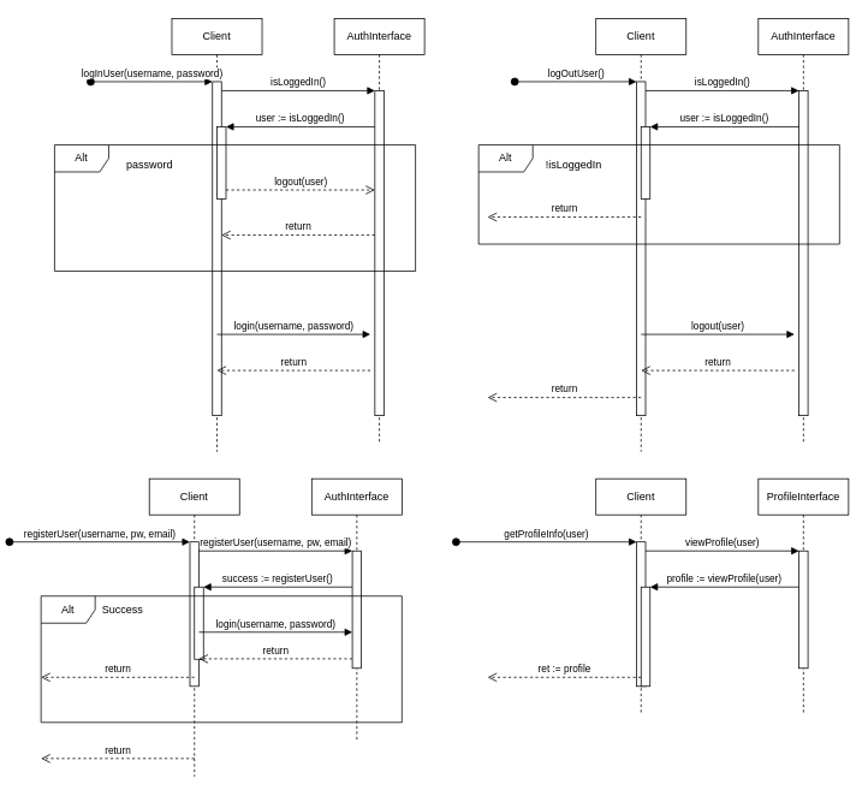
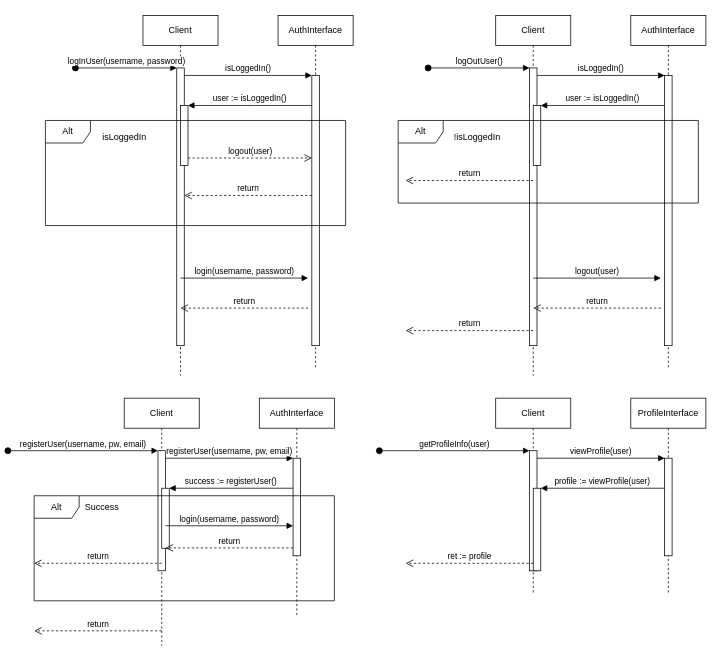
  <mxCell id="0" />
  <mxCell id="1" parent="0" />
  <mxCell id="2" value="Client" style="shape=umlLifeline;perimeter=lifelinePerimeter;whiteSpace=wrap;html=1;container=0;dropTarget=0;collapsible=0;recursiveResize=0;outlineConnect=0;portConstraint=eastwest;newEdgeStyle={&quot;edgeStyle&quot;:&quot;elbowEdgeStyle&quot;,&quot;elbow&quot;:&quot;vertical&quot;,&quot;curved&quot;:0,&quot;rounded&quot;:0};" parent="1" vertex="1"><mxGeometry x="165" y="20" width="100" height="480" as="geometry" /></mxCell>
  <mxCell id="3" value="" style="html=1;points=[];perimeter=orthogonalPerimeter;outlineConnect=0;targetShapes=umlLifeline;portConstraint=eastwest;newEdgeStyle={&quot;edgeStyle&quot;:&quot;elbowEdgeStyle&quot;,&quot;elbow&quot;:&quot;vertical&quot;,&quot;curved&quot;:0,&quot;rounded&quot;:0};" parent="2" vertex="1"><mxGeometry x="45" y="70" width="10" height="370" as="geometry" /></mxCell>
  <mxCell id="4" value="logInUser(username, password)" style="html=1;verticalAlign=bottom;startArrow=oval;endArrow=block;startSize=8;edgeStyle=elbowEdgeStyle;elbow=vertical;curved=0;rounded=0;" parent="2" target="3" edge="1"><mxGeometry relative="1" as="geometry"><mxPoint x="-90" y="70" as="sourcePoint" /></mxGeometry></mxCell>
  <mxCell id="5" value="" style="html=1;points=[];perimeter=orthogonalPerimeter;outlineConnect=0;targetShapes=umlLifeline;portConstraint=eastwest;newEdgeStyle={&quot;edgeStyle&quot;:&quot;elbowEdgeStyle&quot;,&quot;elbow&quot;:&quot;vertical&quot;,&quot;curved&quot;:0,&quot;rounded&quot;:0};" parent="2" vertex="1"><mxGeometry x="50" y="120" width="10" height="80" as="geometry" /></mxCell>
  <mxCell id="6" value="AuthInterface" style="shape=umlLifeline;perimeter=lifelinePerimeter;whiteSpace=wrap;html=1;container=0;dropTarget=0;collapsible=0;recursiveResize=0;outlineConnect=0;portConstraint=eastwest;newEdgeStyle={&quot;edgeStyle&quot;:&quot;elbowEdgeStyle&quot;,&quot;elbow&quot;:&quot;vertical&quot;,&quot;curved&quot;:0,&quot;rounded&quot;:0};" parent="1" vertex="1"><mxGeometry x="345" y="20" width="100" height="470" as="geometry" /></mxCell>
  <mxCell id="7" value="" style="html=1;points=[];perimeter=orthogonalPerimeter;outlineConnect=0;targetShapes=umlLifeline;portConstraint=eastwest;newEdgeStyle={&quot;edgeStyle&quot;:&quot;elbowEdgeStyle&quot;,&quot;elbow&quot;:&quot;vertical&quot;,&quot;curved&quot;:0,&quot;rounded&quot;:0};" parent="6" vertex="1"><mxGeometry x="45" y="80" width="10" height="360" as="geometry" /></mxCell>
  <mxCell id="8" value="isLoggedIn()" style="html=1;verticalAlign=bottom;endArrow=block;edgeStyle=elbowEdgeStyle;elbow=horizontal;curved=0;rounded=0;" parent="1" source="3" target="7" edge="1"><mxGeometry relative="1" as="geometry"><mxPoint x="320" y="110" as="sourcePoint" /><Array as="points"><mxPoint x="305" y="100" /></Array></mxGeometry></mxCell>
  <mxCell id="9" value="return" style="html=1;verticalAlign=bottom;endArrow=open;dashed=1;endSize=8;edgeStyle=elbowEdgeStyle;elbow=vertical;curved=0;rounded=0;" parent="1" source="7" target="3" edge="1"><mxGeometry relative="1" as="geometry"><mxPoint x="320" y="185" as="targetPoint" /><Array as="points"><mxPoint x="315" y="260" /></Array></mxGeometry></mxCell>
  <mxCell id="10" value="user := isLoggedIn()" style="html=1;verticalAlign=bottom;endArrow=block;edgeStyle=elbowEdgeStyle;elbow=horizontal;curved=0;rounded=0;" parent="1" source="7" target="5" edge="1"><mxGeometry relative="1" as="geometry"><mxPoint x="300" y="140" as="sourcePoint" /><Array as="points"><mxPoint x="315" y="140" /></Array></mxGeometry></mxCell>
  <mxCell id="11" value="logout(user)" style="html=1;verticalAlign=bottom;endArrow=open;dashed=1;endSize=8;edgeStyle=elbowEdgeStyle;elbow=horizontal;curved=0;rounded=0;" parent="1" source="5" target="7" edge="1"><mxGeometry relative="1" as="geometry"><mxPoint x="300" y="215" as="targetPoint" /><Array as="points"><mxPoint x="305" y="210" /></Array></mxGeometry></mxCell>
  <mxCell id="12" value="Alt" style="shape=umlFrame;whiteSpace=wrap;html=1;pointerEvents=0;" parent="1" vertex="1"><mxGeometry x="35" y="160" width="400" height="140" as="geometry" /></mxCell>
- <mxCell id="13" value="password" style="text;html=1;align=center;verticalAlign=middle;resizable=0;points=[];autosize=1;strokeColor=none;fillColor=none;" parent="1" vertex="1"><mxGeometry x="95" y="168" width="90" height="30" as="geometry" /></mxCell>
+ <mxCell id="13" value="isLoggedIn" style="text;html=1;align=center;verticalAlign=middle;resizable=0;points=[];autosize=1;strokeColor=none;fillColor=none;" parent="1" vertex="1"><mxGeometry x="95" y="168" width="90" height="30" as="geometry" /></mxCell>
  <mxCell id="14" value="login(username, password)" style="html=1;verticalAlign=bottom;endArrow=block;edgeStyle=elbowEdgeStyle;elbow=vertical;curved=0;rounded=0;" parent="1" edge="1"><mxGeometry relative="1" as="geometry"><mxPoint x="215" y="370" as="sourcePoint" /><Array as="points"><mxPoint x="300" y="370" /></Array><mxPoint x="385" y="370" as="targetPoint" /></mxGeometry></mxCell>
  <mxCell id="15" value="return" style="html=1;verticalAlign=bottom;endArrow=open;dashed=1;endSize=8;edgeStyle=elbowEdgeStyle;elbow=vertical;curved=0;rounded=0;" parent="1" edge="1"><mxGeometry relative="1" as="geometry"><mxPoint x="215" y="410" as="targetPoint" /><Array as="points"><mxPoint x="310" y="410" /></Array><mxPoint x="385" y="410" as="sourcePoint" /></mxGeometry></mxCell>
  <mxCell id="16" value="Client" style="shape=umlLifeline;perimeter=lifelinePerimeter;whiteSpace=wrap;html=1;container=0;dropTarget=0;collapsible=0;recursiveResize=0;outlineConnect=0;portConstraint=eastwest;newEdgeStyle={&quot;edgeStyle&quot;:&quot;elbowEdgeStyle&quot;,&quot;elbow&quot;:&quot;vertical&quot;,&quot;curved&quot;:0,&quot;rounded&quot;:0};" parent="1" vertex="1"><mxGeometry x="635" y="20" width="100" height="480" as="geometry" /></mxCell>
  <mxCell id="17" value="" style="html=1;points=[];perimeter=orthogonalPerimeter;outlineConnect=0;targetShapes=umlLifeline;portConstraint=eastwest;newEdgeStyle={&quot;edgeStyle&quot;:&quot;elbowEdgeStyle&quot;,&quot;elbow&quot;:&quot;vertical&quot;,&quot;curved&quot;:0,&quot;rounded&quot;:0};" parent="16" vertex="1"><mxGeometry x="45" y="70" width="10" height="370" as="geometry" /></mxCell>
  <mxCell id="18" value="logOutUser()" style="html=1;verticalAlign=bottom;startArrow=oval;endArrow=block;startSize=8;edgeStyle=elbowEdgeStyle;elbow=vertical;curved=0;rounded=0;" parent="16" target="17" edge="1"><mxGeometry relative="1" as="geometry"><mxPoint x="-90" y="70" as="sourcePoint" /></mxGeometry></mxCell>
  <mxCell id="19" value="" style="html=1;points=[];perimeter=orthogonalPerimeter;outlineConnect=0;targetShapes=umlLifeline;portConstraint=eastwest;newEdgeStyle={&quot;edgeStyle&quot;:&quot;elbowEdgeStyle&quot;,&quot;elbow&quot;:&quot;vertical&quot;,&quot;curved&quot;:0,&quot;rounded&quot;:0};" parent="16" vertex="1"><mxGeometry x="50" y="120" width="10" height="80" as="geometry" /></mxCell>
  <mxCell id="20" value="AuthInterface" style="shape=umlLifeline;perimeter=lifelinePerimeter;whiteSpace=wrap;html=1;container=0;dropTarget=0;collapsible=0;recursiveResize=0;outlineConnect=0;portConstraint=eastwest;newEdgeStyle={&quot;edgeStyle&quot;:&quot;elbowEdgeStyle&quot;,&quot;elbow&quot;:&quot;vertical&quot;,&quot;curved&quot;:0,&quot;rounded&quot;:0};" parent="1" vertex="1"><mxGeometry x="815" y="20" width="100" height="470" as="geometry" /></mxCell>
  <mxCell id="21" value="" style="html=1;points=[];perimeter=orthogonalPerimeter;outlineConnect=0;targetShapes=umlLifeline;portConstraint=eastwest;newEdgeStyle={&quot;edgeStyle&quot;:&quot;elbowEdgeStyle&quot;,&quot;elbow&quot;:&quot;vertical&quot;,&quot;curved&quot;:0,&quot;rounded&quot;:0};" parent="20" vertex="1"><mxGeometry x="45" y="80" width="10" height="360" as="geometry" /></mxCell>
  <mxCell id="22" value="isLoggedIn()" style="html=1;verticalAlign=bottom;endArrow=block;edgeStyle=elbowEdgeStyle;elbow=horizontal;curved=0;rounded=0;" parent="1" source="17" target="21" edge="1"><mxGeometry relative="1" as="geometry"><mxPoint x="790" y="110" as="sourcePoint" /><Array as="points"><mxPoint x="775" y="100" /></Array></mxGeometry></mxCell>
  <mxCell id="23" value="user := isLoggedIn()" style="html=1;verticalAlign=bottom;endArrow=block;edgeStyle=elbowEdgeStyle;elbow=horizontal;curved=0;rounded=0;" parent="1" source="21" target="19" edge="1"><mxGeometry relative="1" as="geometry"><mxPoint x="770" y="140" as="sourcePoint" /><Array as="points"><mxPoint x="785" y="140" /></Array></mxGeometry></mxCell>
  <mxCell id="24" value="Alt" style="shape=umlFrame;whiteSpace=wrap;html=1;pointerEvents=0;" parent="1" vertex="1"><mxGeometry x="505" y="160" width="400" height="110" as="geometry" /></mxCell>
  <mxCell id="25" value="!isLoggedIn" style="text;html=1;align=center;verticalAlign=middle;resizable=0;points=[];autosize=1;strokeColor=none;fillColor=none;" parent="1" vertex="1"><mxGeometry x="565" y="168" width="90" height="30" as="geometry" /></mxCell>
  <mxCell id="26" value="logout(user)" style="html=1;verticalAlign=bottom;endArrow=block;edgeStyle=elbowEdgeStyle;elbow=vertical;curved=0;rounded=0;" parent="1" edge="1"><mxGeometry relative="1" as="geometry"><mxPoint x="685" y="370" as="sourcePoint" /><Array as="points"><mxPoint x="770" y="370" /></Array><mxPoint x="855" y="370" as="targetPoint" /></mxGeometry></mxCell>
  <mxCell id="27" value="return" style="html=1;verticalAlign=bottom;endArrow=open;dashed=1;endSize=8;edgeStyle=elbowEdgeStyle;elbow=vertical;curved=0;rounded=0;" parent="1" edge="1"><mxGeometry relative="1" as="geometry"><mxPoint x="685" y="410" as="targetPoint" /><Array as="points"><mxPoint x="780" y="410" /></Array><mxPoint x="855" y="410" as="sourcePoint" /></mxGeometry></mxCell>
  <mxCell id="28" value="return" style="html=1;verticalAlign=bottom;endArrow=open;dashed=1;endSize=8;edgeStyle=elbowEdgeStyle;elbow=vertical;curved=0;rounded=0;" parent="1" edge="1"><mxGeometry relative="1" as="geometry"><mxPoint x="515" y="240" as="targetPoint" /><Array as="points"><mxPoint x="610" y="240" /></Array><mxPoint x="685" y="240" as="sourcePoint" /></mxGeometry></mxCell>
  <mxCell id="29" value="return" style="html=1;verticalAlign=bottom;endArrow=open;dashed=1;endSize=8;edgeStyle=elbowEdgeStyle;elbow=vertical;curved=0;rounded=0;" parent="1" edge="1"><mxGeometry relative="1" as="geometry"><mxPoint x="515" y="440" as="targetPoint" /><Array as="points"><mxPoint x="610" y="440" /></Array><mxPoint x="685" y="440" as="sourcePoint" /></mxGeometry></mxCell>
  <mxCell id="30" value="Client" style="shape=umlLifeline;perimeter=lifelinePerimeter;whiteSpace=wrap;html=1;container=0;dropTarget=0;collapsible=0;recursiveResize=0;outlineConnect=0;portConstraint=eastwest;newEdgeStyle={&quot;edgeStyle&quot;:&quot;elbowEdgeStyle&quot;,&quot;elbow&quot;:&quot;vertical&quot;,&quot;curved&quot;:0,&quot;rounded&quot;:0};" parent="1" vertex="1"><mxGeometry x="140" y="530" width="100" height="330" as="geometry" /></mxCell>
  <mxCell id="31" value="" style="html=1;points=[];perimeter=orthogonalPerimeter;outlineConnect=0;targetShapes=umlLifeline;portConstraint=eastwest;newEdgeStyle={&quot;edgeStyle&quot;:&quot;elbowEdgeStyle&quot;,&quot;elbow&quot;:&quot;vertical&quot;,&quot;curved&quot;:0,&quot;rounded&quot;:0};" parent="30" vertex="1"><mxGeometry x="45" y="70" width="10" height="160" as="geometry" /></mxCell>
  <mxCell id="32" value="registerUser(username, pw, email)" style="html=1;verticalAlign=bottom;startArrow=oval;endArrow=block;startSize=8;edgeStyle=elbowEdgeStyle;elbow=vertical;curved=0;rounded=0;" parent="30" target="31" edge="1"><mxGeometry relative="1" as="geometry"><mxPoint x="-155" y="70" as="sourcePoint" /></mxGeometry></mxCell>
  <mxCell id="33" value="" style="html=1;points=[];perimeter=orthogonalPerimeter;outlineConnect=0;targetShapes=umlLifeline;portConstraint=eastwest;newEdgeStyle={&quot;edgeStyle&quot;:&quot;elbowEdgeStyle&quot;,&quot;elbow&quot;:&quot;vertical&quot;,&quot;curved&quot;:0,&quot;rounded&quot;:0};" parent="30" vertex="1"><mxGeometry x="50" y="120" width="10" height="80" as="geometry" /></mxCell>
  <mxCell id="34" value="AuthInterface" style="shape=umlLifeline;perimeter=lifelinePerimeter;whiteSpace=wrap;html=1;container=0;dropTarget=0;collapsible=0;recursiveResize=0;outlineConnect=0;portConstraint=eastwest;newEdgeStyle={&quot;edgeStyle&quot;:&quot;elbowEdgeStyle&quot;,&quot;elbow&quot;:&quot;vertical&quot;,&quot;curved&quot;:0,&quot;rounded&quot;:0};" parent="1" vertex="1"><mxGeometry x="320" y="530" width="100" height="290" as="geometry" /></mxCell>
  <mxCell id="35" value="" style="html=1;points=[];perimeter=orthogonalPerimeter;outlineConnect=0;targetShapes=umlLifeline;portConstraint=eastwest;newEdgeStyle={&quot;edgeStyle&quot;:&quot;elbowEdgeStyle&quot;,&quot;elbow&quot;:&quot;vertical&quot;,&quot;curved&quot;:0,&quot;rounded&quot;:0};" parent="34" vertex="1"><mxGeometry x="45" y="80" width="10" height="130" as="geometry" /></mxCell>
  <mxCell id="36" value="registerUser(username, pw, email)" style="html=1;verticalAlign=bottom;endArrow=block;edgeStyle=elbowEdgeStyle;elbow=horizontal;curved=0;rounded=0;" parent="1" source="31" target="35" edge="1"><mxGeometry relative="1" as="geometry"><mxPoint x="295" y="620" as="sourcePoint" /><Array as="points"><mxPoint x="280" y="610" /></Array></mxGeometry></mxCell>
  <mxCell id="37" value="success := registerUser()" style="html=1;verticalAlign=bottom;endArrow=block;edgeStyle=elbowEdgeStyle;elbow=horizontal;curved=0;rounded=0;" parent="1" source="35" target="33" edge="1"><mxGeometry relative="1" as="geometry"><mxPoint x="275" y="650" as="sourcePoint" /><Array as="points"><mxPoint x="290" y="650" /></Array></mxGeometry></mxCell>
  <mxCell id="38" value="return" style="html=1;verticalAlign=bottom;endArrow=open;dashed=1;endSize=8;edgeStyle=elbowEdgeStyle;elbow=vertical;curved=0;rounded=0;" parent="1" edge="1"><mxGeometry relative="1" as="geometry"><mxPoint x="20" y="750" as="targetPoint" /><Array as="points"><mxPoint x="115" y="750" /></Array><mxPoint x="190" y="750" as="sourcePoint" /></mxGeometry></mxCell>
  <mxCell id="39" value="Alt" style="shape=umlFrame;whiteSpace=wrap;html=1;pointerEvents=0;" parent="1" vertex="1"><mxGeometry x="20" y="660" width="400" height="140" as="geometry" /></mxCell>
  <mxCell id="40" value="Success" style="text;html=1;align=center;verticalAlign=middle;resizable=0;points=[];autosize=1;strokeColor=none;fillColor=none;" parent="1" vertex="1"><mxGeometry x="75" y="660" width="70" height="30" as="geometry" /></mxCell>
  <mxCell id="41" value="login(username, password)" style="html=1;verticalAlign=bottom;endArrow=block;edgeStyle=elbowEdgeStyle;elbow=vertical;curved=0;rounded=0;" parent="1" edge="1"><mxGeometry relative="1" as="geometry"><mxPoint x="195" y="700" as="sourcePoint" /><Array as="points"><mxPoint x="280" y="700" /></Array><mxPoint x="365" y="700" as="targetPoint" /></mxGeometry></mxCell>
  <mxCell id="42" value="return" style="html=1;verticalAlign=bottom;endArrow=open;dashed=1;endSize=8;edgeStyle=elbowEdgeStyle;elbow=vertical;curved=0;rounded=0;" parent="1" edge="1"><mxGeometry relative="1" as="geometry"><mxPoint x="195" y="729.5" as="targetPoint" /><Array as="points"><mxPoint x="290" y="729.5" /></Array><mxPoint x="365" y="729.5" as="sourcePoint" /></mxGeometry></mxCell>
  <mxCell id="43" value="return" style="html=1;verticalAlign=bottom;endArrow=open;dashed=1;endSize=8;edgeStyle=elbowEdgeStyle;elbow=vertical;curved=0;rounded=0;" parent="1" edge="1"><mxGeometry relative="1" as="geometry"><mxPoint x="20" y="840" as="targetPoint" /><Array as="points"><mxPoint x="115" y="840" /></Array><mxPoint x="190" y="840" as="sourcePoint" /></mxGeometry></mxCell>
  <mxCell id="44" value="Client" style="shape=umlLifeline;perimeter=lifelinePerimeter;whiteSpace=wrap;html=1;container=0;dropTarget=0;collapsible=0;recursiveResize=0;outlineConnect=0;portConstraint=eastwest;newEdgeStyle={&quot;edgeStyle&quot;:&quot;elbowEdgeStyle&quot;,&quot;elbow&quot;:&quot;vertical&quot;,&quot;curved&quot;:0,&quot;rounded&quot;:0};" parent="1" vertex="1"><mxGeometry x="635" y="530" width="100" height="260" as="geometry" /></mxCell>
  <mxCell id="45" value="" style="html=1;points=[];perimeter=orthogonalPerimeter;outlineConnect=0;targetShapes=umlLifeline;portConstraint=eastwest;newEdgeStyle={&quot;edgeStyle&quot;:&quot;elbowEdgeStyle&quot;,&quot;elbow&quot;:&quot;vertical&quot;,&quot;curved&quot;:0,&quot;rounded&quot;:0};" parent="44" vertex="1"><mxGeometry x="45" y="70" width="10" height="160" as="geometry" /></mxCell>
  <mxCell id="46" value="getProfileInfo(user)" style="html=1;verticalAlign=bottom;startArrow=oval;endArrow=block;startSize=8;edgeStyle=elbowEdgeStyle;elbow=vertical;curved=0;rounded=0;" parent="44" target="45" edge="1"><mxGeometry relative="1" as="geometry"><mxPoint x="-155" y="70" as="sourcePoint" /></mxGeometry></mxCell>
  <mxCell id="47" value="" style="html=1;points=[];perimeter=orthogonalPerimeter;outlineConnect=0;targetShapes=umlLifeline;portConstraint=eastwest;newEdgeStyle={&quot;edgeStyle&quot;:&quot;elbowEdgeStyle&quot;,&quot;elbow&quot;:&quot;vertical&quot;,&quot;curved&quot;:0,&quot;rounded&quot;:0};" parent="44" vertex="1"><mxGeometry x="50" y="120" width="10" height="110" as="geometry" /></mxCell>
  <mxCell id="48" value="ProfileInterface" style="shape=umlLifeline;perimeter=lifelinePerimeter;whiteSpace=wrap;html=1;container=0;dropTarget=0;collapsible=0;recursiveResize=0;outlineConnect=0;portConstraint=eastwest;newEdgeStyle={&quot;edgeStyle&quot;:&quot;elbowEdgeStyle&quot;,&quot;elbow&quot;:&quot;vertical&quot;,&quot;curved&quot;:0,&quot;rounded&quot;:0};" parent="1" vertex="1"><mxGeometry x="815" y="530" width="100" height="260" as="geometry" /></mxCell>
  <mxCell id="49" value="" style="html=1;points=[];perimeter=orthogonalPerimeter;outlineConnect=0;targetShapes=umlLifeline;portConstraint=eastwest;newEdgeStyle={&quot;edgeStyle&quot;:&quot;elbowEdgeStyle&quot;,&quot;elbow&quot;:&quot;vertical&quot;,&quot;curved&quot;:0,&quot;rounded&quot;:0};" parent="48" vertex="1"><mxGeometry x="45" y="80" width="10" height="130" as="geometry" /></mxCell>
  <mxCell id="50" value="viewProfile(user)" style="html=1;verticalAlign=bottom;endArrow=block;edgeStyle=elbowEdgeStyle;elbow=vertical;curved=0;rounded=0;" parent="1" source="45" target="49" edge="1"><mxGeometry relative="1" as="geometry"><mxPoint x="790" y="620" as="sourcePoint" /><Array as="points"><mxPoint x="775" y="610" /></Array></mxGeometry></mxCell>
  <mxCell id="51" value="profile := viewProfile(user)" style="html=1;verticalAlign=bottom;endArrow=block;edgeStyle=elbowEdgeStyle;elbow=horizontal;curved=0;rounded=0;" parent="1" source="49" target="47" edge="1"><mxGeometry relative="1" as="geometry"><mxPoint x="770" y="650" as="sourcePoint" /><Array as="points"><mxPoint x="785" y="650" /></Array></mxGeometry></mxCell>
  <mxCell id="52" value="ret := profile" style="html=1;verticalAlign=bottom;endArrow=open;dashed=1;endSize=8;edgeStyle=elbowEdgeStyle;elbow=vertical;curved=0;rounded=0;" parent="1" edge="1"><mxGeometry relative="1" as="geometry"><mxPoint x="515" y="750" as="targetPoint" /><Array as="points"><mxPoint x="610" y="750" /></Array><mxPoint x="685" y="750" as="sourcePoint" /></mxGeometry></mxCell>
